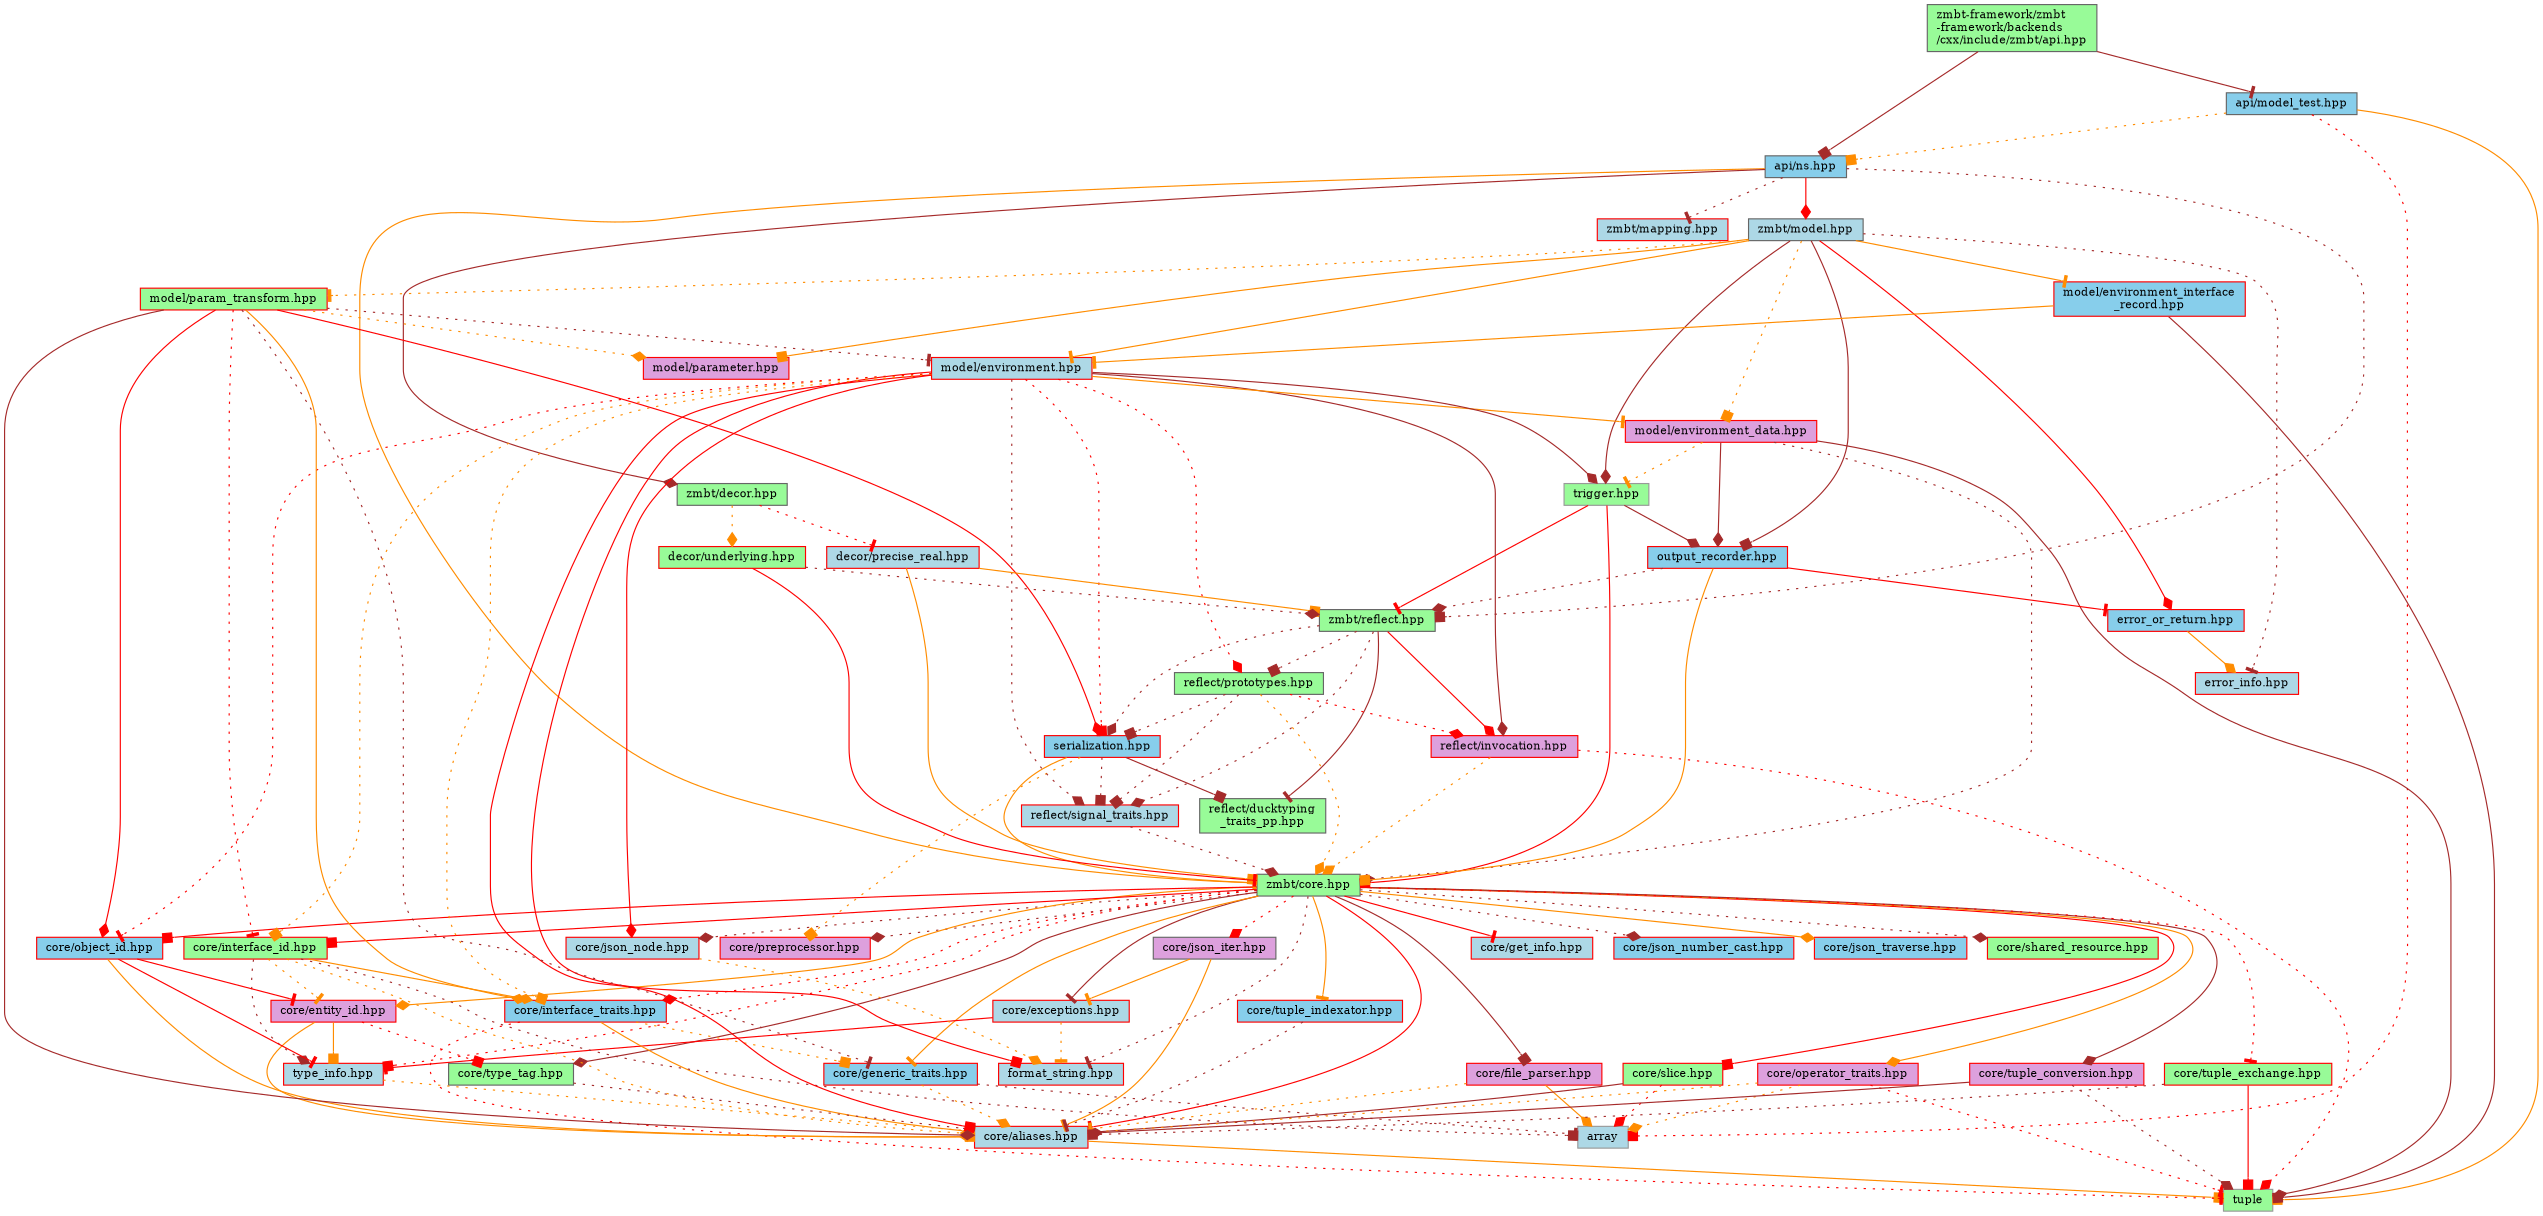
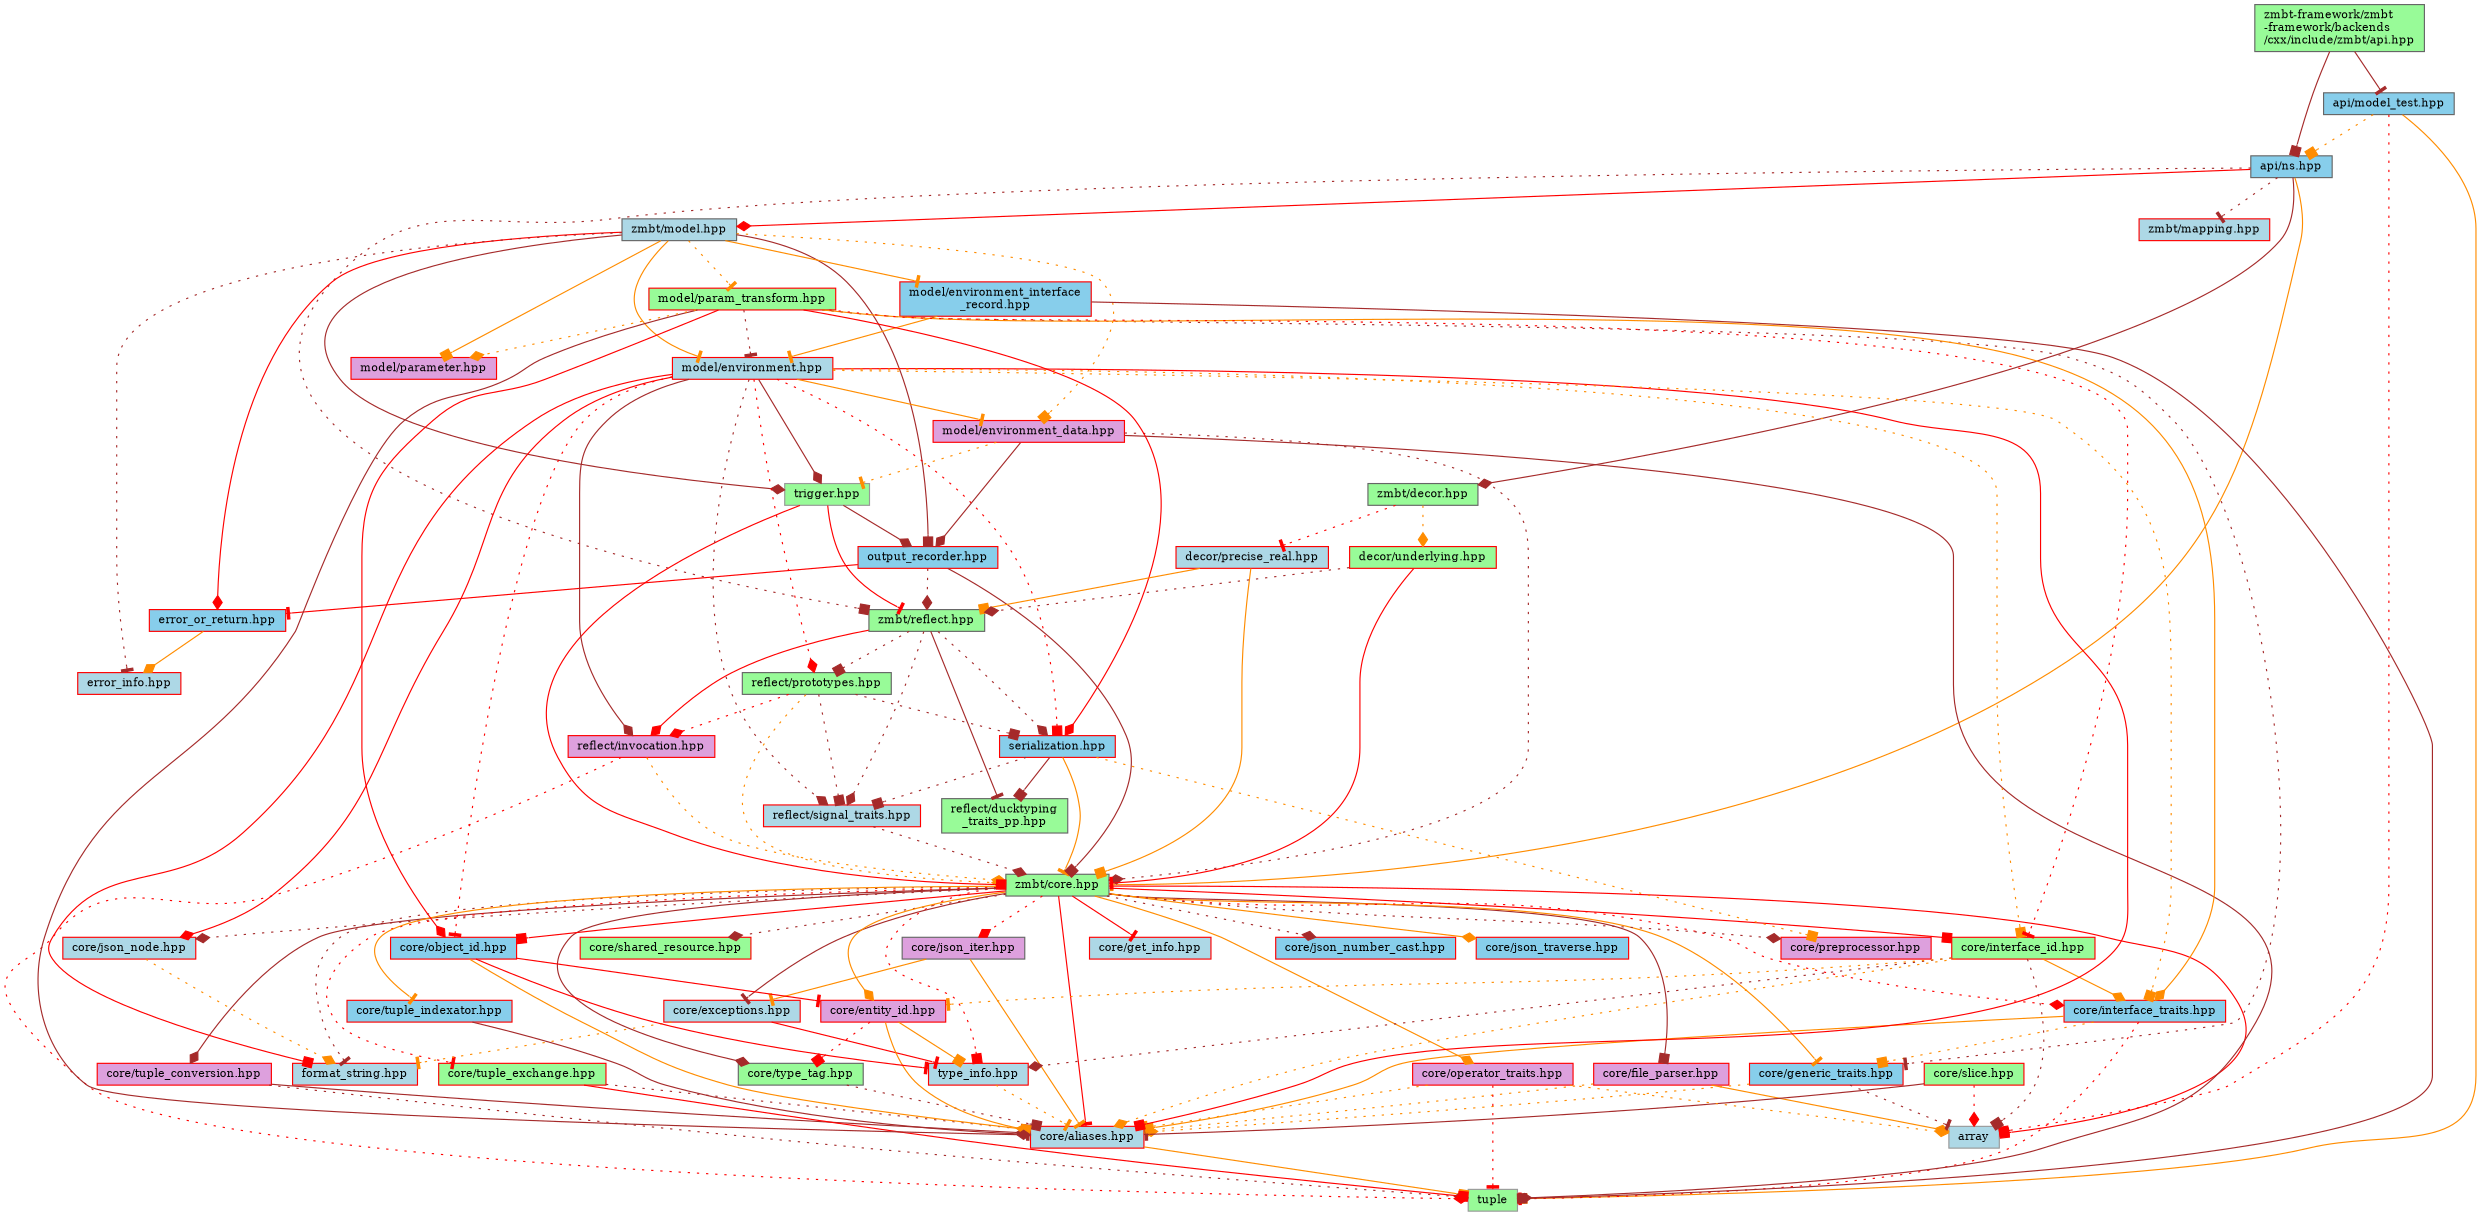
  digraph {
    fontname="DejaVu Serif"
    node [color=red fillcolor=palegreen fontname="DejaVu Serif" fontsize=10 shape=box style=filled]
    edge [arrowhead=diamond color=brown fontname="DejaVu Serif" fontsize=10 labelfontname=Helvetica labelfontsize=10 style=solid]
    n1 [color=gray40 fontcolor=black height=0.2 label="zmbt-framework/zmbt\l-framework/backends\l/cxx/include/zmbt/api.hpp" width=0.4]
    n2 [color=grey40 fillcolor=skyblue height=0.2 label="api/ns.hpp" width=0.4]
    n3 [color=grey40 fillcolor=skyblue height=0.2 label="api/model_test.hpp" width=0.4]
    n4 [color=grey40 height=0.2 label="zmbt/core.hpp" width=0.4]
    n5 [color=grey40 height=0.2 label="zmbt/reflect.hpp" width=0.4]
    n6 [color=grey40 fillcolor=lightblue height=0.2 label="zmbt/model.hpp" width=0.4]
    n7 [color=grey40 height=0.2 label="zmbt/decor.hpp" width=0.4]
    n8 [fillcolor=lightblue height=0.2 label="zmbt/mapping.hpp" width=0.4]
    n9 [color=grey60 height=0.2 label=tuple width=0.4]
    n10 [color=grey60 fillcolor=lightblue height=0.2 label=array width=0.4]
    n11 [fillcolor=lightblue height=0.2 label="core/aliases.hpp" width=0.4]
    n12 [fillcolor=lightblue height=0.2 label="core/exceptions.hpp" width=0.4]
    n13 [fillcolor=lightblue height=0.2 label="format_string.hpp" width=0.4]
    n14 [fillcolor=lightblue height=0.2 label="type_info.hpp" width=0.4]
    n15 [fillcolor=plum height=0.2 label="core/file_parser.hpp" width=0.4]
    n16 [fillcolor=skyblue height=0.2 label="core/generic_traits.hpp" width=0.4]
    n17 [fillcolor=lightblue height=0.2 label="core/get_info.hpp" width=0.4]
    n18 [fillcolor=skyblue height=0.2 label="core/interface_traits.hpp" width=0.4]
    n19 [color=grey40 fillcolor=plum height=0.2 label="core/json_iter.hpp" width=0.4]
    n20 [fillcolor=lightblue height=0.2 label="core/json_node.hpp" width=0.4]
    n21 [fillcolor=skyblue height=0.2 label="core/json_number_cast.hpp" width=0.4]
    n22 [fillcolor=skyblue height=0.2 label="core/json_traverse.hpp" width=0.4]
    n23 [height=0.2 label="core/slice.hpp" width=0.4]
    n24 [fillcolor=plum height=0.2 label="core/preprocessor.hpp" width=0.4]
    n25 [fillcolor=plum height=0.2 label="core/operator_traits.hpp" width=0.4]
    n26 [height=0.2 label="core/shared_resource.hpp" width=0.4]
    n27 [fillcolor=plum height=0.2 label="core/tuple_conversion.hpp" width=0.4]
    n28 [height=0.2 label="core/tuple_exchange.hpp" width=0.4]
    n29 [fillcolor=skyblue height=0.2 label="core/tuple_indexator.hpp" width=0.4]
    n30 [color=grey40 height=0.2 label="core/type_tag.hpp" width=0.4]
    n31 [fillcolor=plum height=0.2 label="core/entity_id.hpp" width=0.4]
    n32 [height=0.2 label="core/interface_id.hpp" width=0.4]
    n33 [fillcolor=skyblue height=0.2 label="core/object_id.hpp" width=0.4]
    n34 [color=grey40 height=0.2 label="reflect/ducktyping\l_traits_pp.hpp" width=0.4]
    n35 [fillcolor=lightblue height=0.2 label="reflect/signal_traits.hpp" width=0.4]
    n36 [fillcolor=plum height=0.2 label="reflect/invocation.hpp" width=0.4]
    n37 [color=grey40 height=0.2 label="reflect/prototypes.hpp" width=0.4]
    n38 [fillcolor=skyblue height=0.2 label="serialization.hpp" width=0.4]
    n39 [fillcolor=plum height=0.2 label="model/environment_data.hpp" width=0.4]
    n40 [color=grey60 height=0.2 label="trigger.hpp" width=0.4]
    n41 [fillcolor=skyblue height=0.2 label="output_recorder.hpp" width=0.4]
    n42 [fillcolor=skyblue height=0.2 label="error_or_return.hpp" width=0.4]
    n43 [fillcolor=lightblue height=0.2 label="error_info.hpp" width=0.4]
    n44 [fillcolor=lightblue height=0.2 label="model/environment.hpp" width=0.4]
    n45 [fillcolor=skyblue height=0.2 label="model/environment_interface\l_record.hpp" width=0.4]
    n46 [fillcolor=plum height=0.2 label="model/parameter.hpp" width=0.4]
    n47 [height=0.2 label="model/param_transform.hpp" width=0.4]
    n48 [fillcolor=lightblue height=0.2 label="decor/precise_real.hpp" width=0.4]
    n49 [height=0.2 label="decor/underlying.hpp" width=0.4]
    n1 -> n2 [arrowhead=box]
    n1 -> n3 [arrowhead=tee]
    n2 -> n4 [arrowhead=tee color=darkorange]
    n2 -> n5 [arrowhead=box style=dotted]
    n2 -> n6 [color=red]
    n2 -> n7
    n2 -> n8 [arrowhead=tee style=dotted]
    n3 -> n2 [arrowhead=box color=darkorange style=dotted]
    n3 -> n9 [arrowhead=box color=darkorange]
    n3 -> n10 [arrowhead=box color=red style=dotted]
    n4 -> n11 [arrowhead=tee color=red]
    n4 -> n12 [arrowhead=tee]
    n4 -> n13 [arrowhead=tee style=dotted]
    n4 -> n14 [arrowhead=box color=red style=dotted]
    n4 -> n15 [arrowhead=box]
    n4 -> n16 [arrowhead=tee color=darkorange]
    n4 -> n17 [arrowhead=tee color=red]
    n4 -> n18 [color=red style=dotted]
    n4 -> n19 [color=red style=dotted]
    n4 -> n20 [style=dotted]
    n4 -> n21 [style=dotted]
    n4 -> n22 [color=darkorange]
-   n4 -> n23 [arrowhead=box color=red]
+   n4 -> n10 [arrowhead=box color=red]
    n4 -> n24 [style=dotted]
    n4 -> n25 [color=darkorange]
    n4 -> n26 [style=dotted]
    n4 -> n27
    n4 -> n28 [arrowhead=tee color=red style=dotted]
    n4 -> n29 [arrowhead=tee color=darkorange]
    n4 -> n30
    n4 -> n31 [color=darkorange]
    n4 -> n32 [arrowhead=box color=red]
    n4 -> n33 [arrowhead=box color=red]
    n5 -> n34 [arrowhead=tee]
    n5 -> n35 [style=dotted]
    n5 -> n36 [color=red]
    n5 -> n37 [arrowhead=box style=dotted]
    n5 -> n38 [style=dotted]
    n6 -> n39 [arrowhead=box color=darkorange style=dotted]
    n6 -> n40
    n6 -> n41 [arrowhead=box]
    n6 -> n42 [color=red]
    n6 -> n43 [arrowhead=tee style=dotted]
    n6 -> n44 [arrowhead=tee color=darkorange]
    n6 -> n45 [arrowhead=tee color=darkorange]
    n6 -> n46 [arrowhead=box color=darkorange]
    n6 -> n47 [arrowhead=tee color=darkorange style=dotted]
    n7 -> n48 [arrowhead=tee color=red style=dotted]
    n7 -> n49 [color=darkorange style=dotted]
    n11 -> n9 [arrowhead=box color=darkorange]
    n12 -> n13 [arrowhead=tee color=darkorange style=dotted]
    n12 -> n14 [arrowhead=tee color=red]
    n14 -> n11 [arrowhead=tee color=darkorange style=dotted]
    n15 -> n10 [color=darkorange]
    n15 -> n11 [arrowhead=tee color=darkorange style=dotted]
    n16 -> n10 [arrowhead=tee style=dotted]
    n16 -> n11 [color=darkorange style=dotted]
    n18 -> n9 [arrowhead=tee color=red style=dotted]
    n18 -> n11 [arrowhead=box color=darkorange]
    n18 -> n16 [arrowhead=box color=darkorange style=dotted]
    n19 -> n11 [arrowhead=tee color=darkorange]
    n19 -> n12 [arrowhead=tee color=darkorange]
    n20 -> n13 [color=darkorange style=dotted]
    n23 -> n10 [color=red style=dotted]
    n23 -> n11 [arrowhead=tee]
    n25 -> n9 [arrowhead=tee color=red style=dotted]
    n25 -> n10 [color=darkorange style=dotted]
    n25 -> n11 [arrowhead=tee color=darkorange style=dotted]
    n27 -> n9 [style=dotted]
    n27 -> n11
    n28 -> n9 [arrowhead=box color=red]
    n28 -> n11 [arrowhead=box style=dotted]
-   n29 -> n11 [arrowhead=tee style=dotted]
+   n29 -> n11 [arrowhead=tee]
    n30 -> n11 [arrowhead=box style=dotted]
    n31 -> n11 [arrowhead=box color=darkorange]
    n31 -> n14 [arrowhead=box color=darkorange]
    n31 -> n30 [arrowhead=box color=red style=dotted]
    n32 -> n10 [arrowhead=box style=dotted]
    n32 -> n11 [color=darkorange style=dotted]
    n32 -> n14 [style=dotted]
    n32 -> n18 [color=darkorange]
    n32 -> n31 [arrowhead=tee color=darkorange style=dotted]
    n33 -> n11 [color=darkorange]
    n33 -> n14 [arrowhead=tee color=red]
    n33 -> n31 [arrowhead=tee color=red]
    n35 -> n4 [style=dotted]
    n36 -> n4 [color=darkorange style=dotted]
    n36 -> n9 [color=red style=dotted]
    n37 -> n4 [color=darkorange style=dotted]
    n37 -> n35 [arrowhead=box style=dotted]
    n37 -> n36 [color=red style=dotted]
    n37 -> n38 [arrowhead=box style=dotted]
    n38 -> n4 [arrowhead=tee color=darkorange]
    n38 -> n24 [arrowhead=box color=darkorange style=dotted]
    n38 -> n34 [arrowhead=box]
    n38 -> n35 [arrowhead=box style=dotted]
    n39 -> n4 [style=dotted]
    n39 -> n9
    n39 -> n40 [arrowhead=tee color=darkorange style=dotted]
    n39 -> n41
    n40 -> n4 [arrowhead=box color=red]
    n40 -> n5 [arrowhead=tee color=red]
    n40 -> n41
-   n41 -> n4 [arrowhead=box color=darkorange]
+   n41 -> n4 [arrowhead=box]
    n41 -> n5 [style=dotted]
    n41 -> n42 [arrowhead=tee color=red]
    n42 -> n43 [color=darkorange]
    n44 -> n11 [arrowhead=box color=red]
    n44 -> n13 [arrowhead=box color=red]
    n44 -> n18 [arrowhead=box color=darkorange style=dotted]
    n44 -> n20 [color=red]
    n44 -> n32 [arrowhead=box color=darkorange style=dotted]
    n44 -> n33 [arrowhead=tee color=red style=dotted]
    n44 -> n35 [style=dotted]
    n44 -> n36
    n44 -> n37 [color=red style=dotted]
    n44 -> n38 [arrowhead=box color=red style=dotted]
    n44 -> n39 [arrowhead=tee color=darkorange]
    n44 -> n40
    n45 -> n9 [arrowhead=box]
    n45 -> n44 [arrowhead=tee color=darkorange]
    n47 -> n11
    n47 -> n16 [arrowhead=tee style=dotted]
    n47 -> n18 [color=darkorange]
    n47 -> n32 [arrowhead=tee color=red style=dotted]
    n47 -> n33 [color=red]
    n47 -> n38 [color=red]
    n47 -> n44 [arrowhead=tee style=dotted]
    n47 -> n46 [color=darkorange style=dotted]
    n48 -> n4 [arrowhead=box color=darkorange]
    n48 -> n5 [arrowhead=box color=darkorange]
    n49 -> n4 [arrowhead=tee color=red]
    n49 -> n5 [style=dotted]
  }
